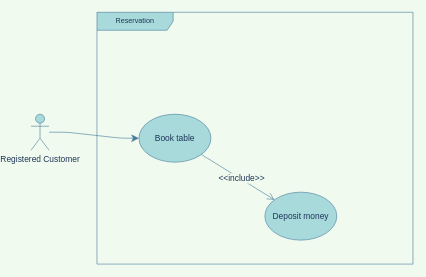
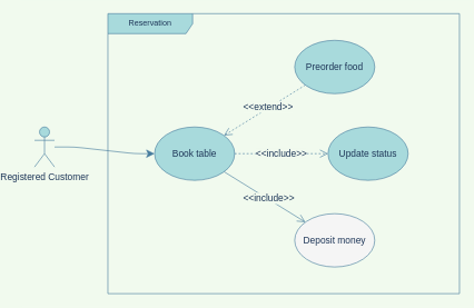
  <mxCell id="0" />
  <mxCell id="1" parent="0" />
  <mxCell id="2" value="Reservation" style="shape=umlFrame;whiteSpace=wrap;html=1;rounded=0;sketch=0;width=127;height=30;fillColor=#A8DADC;strokeColor=#457B9D;fontColor=#1D3557;" parent="1" vertex="1"><mxGeometry x="130" y="20" width="527" height="420" as="geometry" /></mxCell>
+ <mxCell id="3" value="&amp;lt;&amp;lt;extend&amp;gt;&amp;gt;" style="rounded=1;sketch=0;orthogonalLoop=1;jettySize=auto;html=1;fontSize=14;endArrow=open;endFill=0;endSize=10;dashed=1;labelBackgroundColor=#F1FAEE;strokeColor=#457B9D;fontColor=#1D3557;" parent="1" source="4" target="7" edge="1"><mxGeometry x="-0.097" y="-2" relative="1" as="geometry"><mxPoint as="offset" /><mxPoint x="365" y="210" as="targetPoint" /></mxGeometry></mxCell>
+ <mxCell id="4" value="Preorder food" style="ellipse;whiteSpace=wrap;html=1;fontSize=14;fillColor=#A8DADC;strokeColor=#457B9D;fontColor=#1D3557;" parent="1" vertex="1"><mxGeometry x="410" y="60" width="120" height="80" as="geometry" /></mxCell>
  <mxCell id="5" style="edgeStyle=entityRelationEdgeStyle;rounded=1;sketch=0;orthogonalLoop=1;jettySize=auto;html=1;fontSize=14;endSize=10;endArrow=classic;endFill=1;labelBackgroundColor=#F1FAEE;strokeColor=#457B9D;fontColor=#1D3557;" parent="1" source="6" target="7" edge="1"><mxGeometry relative="1" as="geometry"><mxPoint x="245" y="260" as="targetPoint" /></mxGeometry></mxCell>
  <mxCell id="6" value="Registered&amp;nbsp;Customer" style="shape=umlActor;verticalLabelPosition=bottom;verticalAlign=top;html=1;rounded=0;sketch=0;fontSize=14;fillColor=#A8DADC;strokeColor=#457B9D;fontColor=#1D3557;" parent="1" vertex="1"><mxGeometry x="20" y="190" width="30" height="60" as="geometry" /></mxCell>
  <mxCell id="7" value="Book table" style="ellipse;whiteSpace=wrap;html=1;fontSize=14;fillColor=#A8DADC;strokeColor=#457B9D;fontColor=#1D3557;" parent="1" vertex="1"><mxGeometry x="200" y="190" width="120" height="80" as="geometry" /></mxCell>
  <mxCell id="8" value="&amp;lt;&amp;lt;include&amp;gt;&amp;gt;" style="rounded=1;sketch=0;orthogonalLoop=1;jettySize=auto;html=1;fontSize=14;endArrow=open;endFill=0;endSize=10;dashed=0;labelBackgroundColor=#F1FAEE;strokeColor=#457B9D;fontColor=#1D3557;" parent="1" source="7" target="9" edge="1"><mxGeometry x="0.085" y="1" relative="1" as="geometry"><mxPoint as="offset" /><mxPoint x="245" y="480" as="targetPoint" /><mxPoint x="240" y="350" as="sourcePoint" /></mxGeometry></mxCell>
- <mxCell id="9" value="Deposit money" style="ellipse;whiteSpace=wrap;html=1;fontSize=14;fillColor=#A8DADC;strokeColor=#457B9D;fontColor=#1D3557;" parent="1" vertex="1"><mxGeometry x="410" y="320" width="120" height="80" as="geometry" /></mxCell>
+ <mxCell id="9" value="Deposit money" style="ellipse;whiteSpace=wrap;html=1;fontSize=14;fillColor=#f5f5f5;strokeColor=#457B9D;fontColor=#1D3557;" parent="1" vertex="1"><mxGeometry x="410" y="320" width="120" height="80" as="geometry" /></mxCell>
+ <mxCell id="10" value="&amp;lt;&amp;lt;include&amp;gt;&amp;gt;" style="rounded=1;sketch=0;orthogonalLoop=1;jettySize=auto;html=1;fontSize=14;endArrow=open;endFill=0;endSize=10;dashed=1;labelBackgroundColor=#F1FAEE;strokeColor=#457B9D;fontColor=#1D3557;" parent="1" source="7" target="11" edge="1"><mxGeometry relative="1" as="geometry"><mxPoint as="offset" /><mxPoint x="375" y="360" as="targetPoint" /><mxPoint x="390" y="150" as="sourcePoint" /></mxGeometry></mxCell>
+ <mxCell id="11" value="Update status" style="ellipse;whiteSpace=wrap;html=1;fontSize=14;fillColor=#A8DADC;strokeColor=#457B9D;fontColor=#1D3557;" parent="1" vertex="1"><mxGeometry x="460" y="190" width="120" height="80" as="geometry" /></mxCell>
